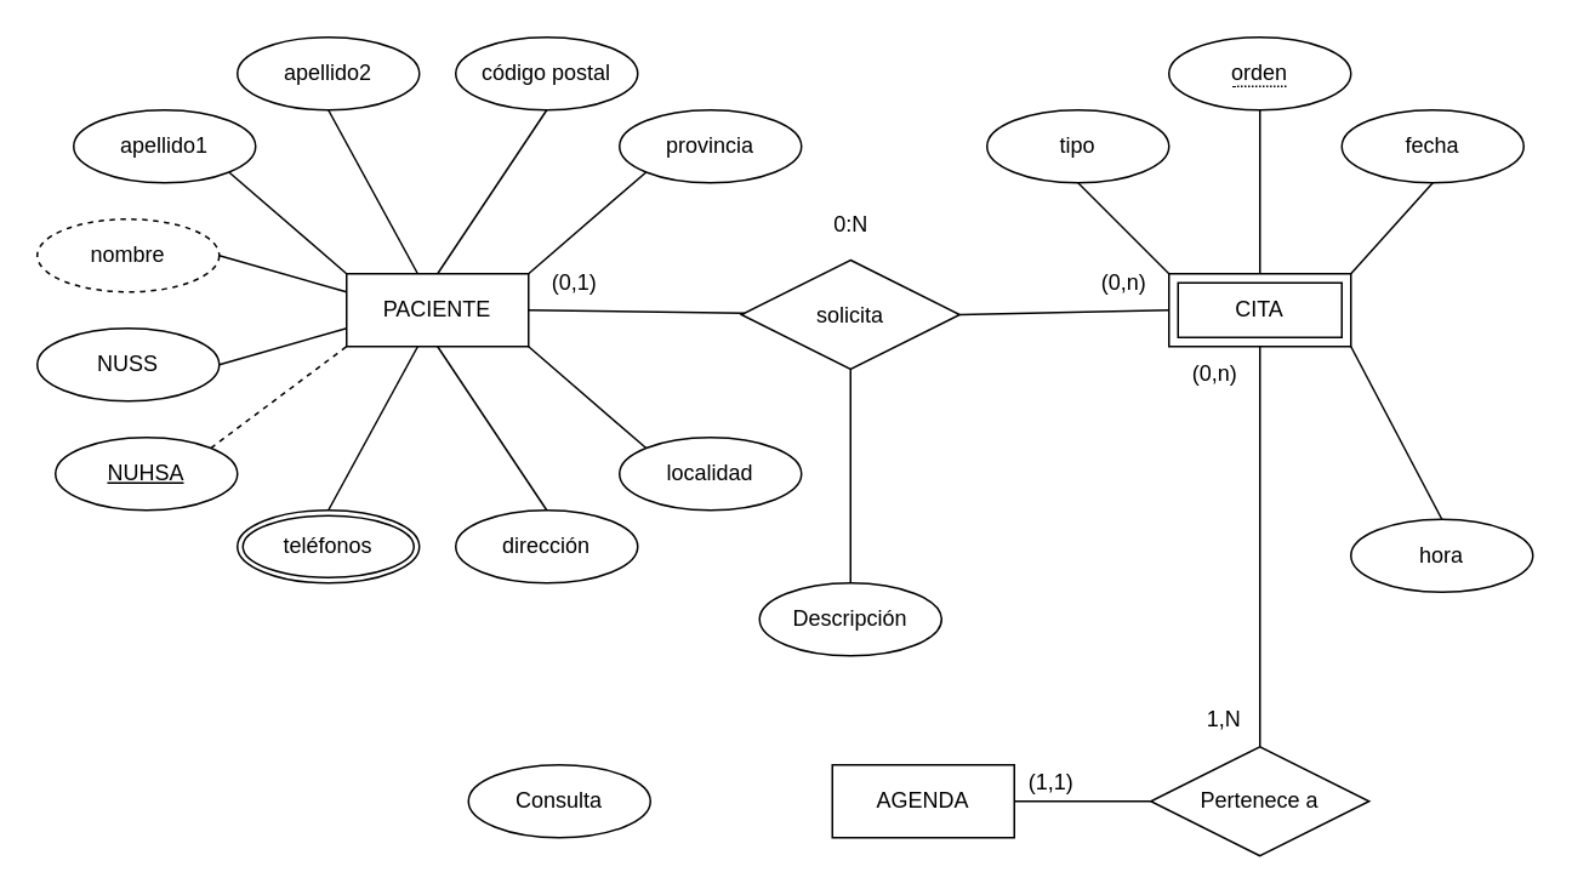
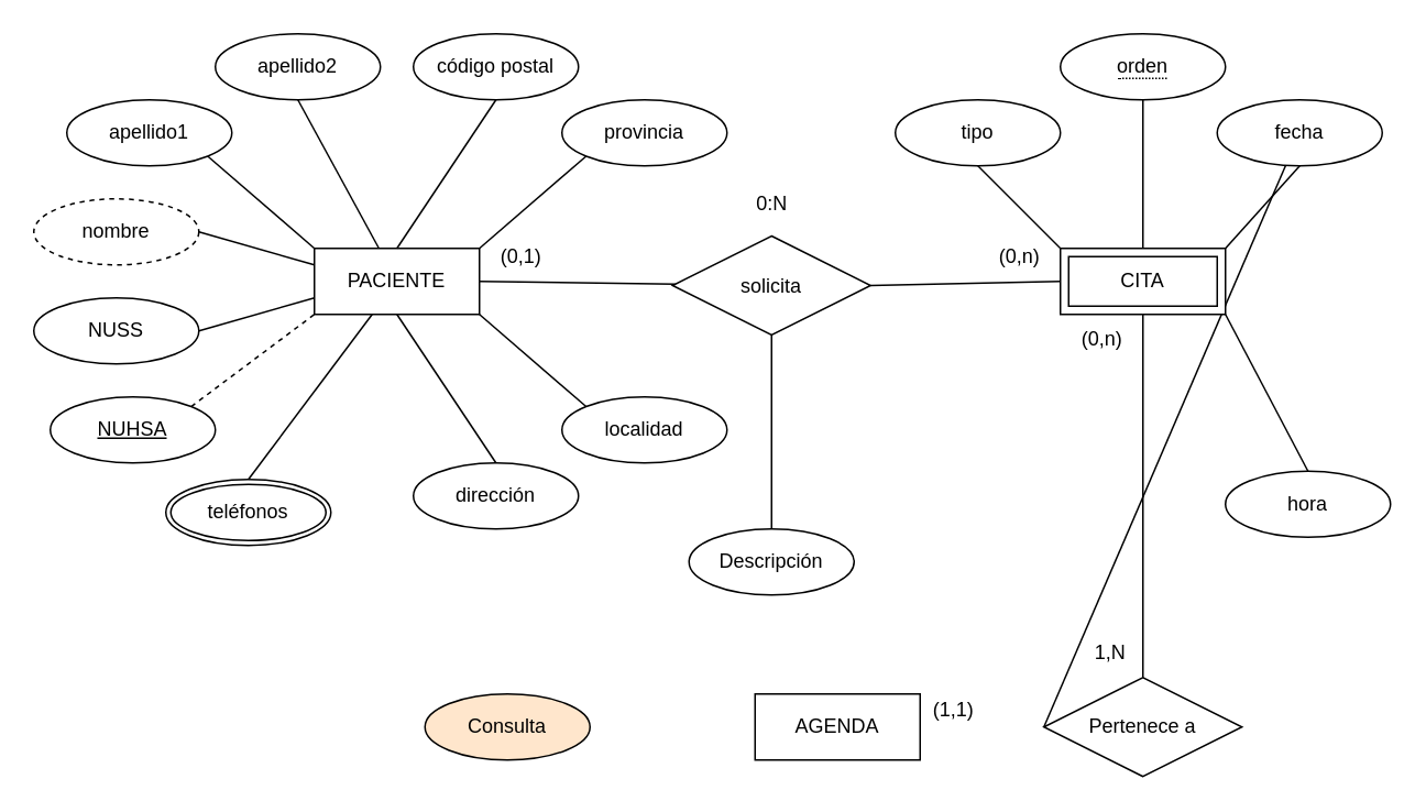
  <mxCell id="0" />
  <mxCell id="1" parent="0" />
  <mxCell id="2" value="PACIENTE" style="whiteSpace=wrap;html=1;align=center;" vertex="1" parent="1"><mxGeometry x="190" y="150" width="100" height="40" as="geometry" /></mxCell>
  <mxCell id="3" value="&lt;div&gt;solicita&lt;/div&gt;" style="shape=rhombus;perimeter=rhombusPerimeter;whiteSpace=wrap;html=1;align=center;" vertex="1" parent="1"><mxGeometry x="407" y="142.5" width="120" height="60" as="geometry" /></mxCell>
  <mxCell id="4" value="" style="endArrow=none;html=1;rounded=0;exitX=1;exitY=0.5;exitDx=0;exitDy=0;" edge="1" parent="1" source="2" target="3"><mxGeometry relative="1" as="geometry"><mxPoint x="347" y="370" as="sourcePoint" /><mxPoint x="507" y="370" as="targetPoint" /></mxGeometry></mxCell>
  <mxCell id="5" value="" style="endArrow=none;html=1;rounded=0;exitX=1;exitY=0.5;exitDx=0;exitDy=0;entryX=0;entryY=0.5;entryDx=0;entryDy=0;" edge="1" parent="1" source="3" target="36"><mxGeometry relative="1" as="geometry"><mxPoint x="347" y="370" as="sourcePoint" /><mxPoint x="667" y="170" as="targetPoint" /></mxGeometry></mxCell>
  <mxCell id="6" value="&lt;div&gt;Descripción&lt;/div&gt;" style="ellipse;whiteSpace=wrap;html=1;align=center;" vertex="1" parent="1"><mxGeometry x="417" y="320" width="100" height="40" as="geometry" /></mxCell>
  <mxCell id="7" value="" style="endArrow=none;html=1;rounded=0;entryX=0.5;entryY=1;entryDx=0;entryDy=0;" edge="1" parent="1" source="6" target="3"><mxGeometry relative="1" as="geometry"><mxPoint x="348" y="372.5" as="sourcePoint" /><mxPoint x="508" y="372.5" as="targetPoint" /></mxGeometry></mxCell>
  <mxCell id="8" value="(0,1)" style="text;html=1;align=center;verticalAlign=middle;resizable=0;points=[];autosize=1;strokeColor=none;fillColor=none;" vertex="1" parent="1"><mxGeometry x="290" y="140" width="50" height="30" as="geometry" /></mxCell>
  <mxCell id="9" value="(0,n)" style="text;html=1;align=center;verticalAlign=middle;resizable=0;points=[];autosize=1;strokeColor=none;fillColor=none;" vertex="1" parent="1"><mxGeometry x="592" y="140" width="50" height="30" as="geometry" /></mxCell>
  <mxCell id="10" value="0:N" style="text;html=1;align=center;verticalAlign=middle;resizable=0;points=[];autosize=1;strokeColor=none;fillColor=none;" vertex="1" parent="1"><mxGeometry x="447" y="107.5" width="40" height="30" as="geometry" /></mxCell>
  <mxCell id="11" value="Pertenece a" style="shape=rhombus;perimeter=rhombusPerimeter;whiteSpace=wrap;html=1;align=center;direction=west;" vertex="1" parent="1"><mxGeometry x="632" y="410" width="120" height="60" as="geometry" /></mxCell>
  <mxCell id="12" value="" style="endArrow=none;html=1;rounded=0;entryX=0.5;entryY=1;entryDx=0;entryDy=0;exitX=0.5;exitY=1;exitDx=0;exitDy=0;" edge="1" parent="1" source="36" target="11"><mxGeometry relative="1" as="geometry"><mxPoint x="742" y="170" as="sourcePoint" /><mxPoint x="752" y="280" as="targetPoint" /></mxGeometry></mxCell>
- <mxCell id="13" value="" style="endArrow=none;html=1;rounded=0;exitX=1;exitY=0.5;exitDx=0;exitDy=0;entryX=0;entryY=0.5;entryDx=0;entryDy=0;" edge="1" parent="1" source="11" target="37"><mxGeometry relative="1" as="geometry"><mxPoint x="967" y="280" as="sourcePoint" /><mxPoint x="1217" y="172" as="targetPoint" /></mxGeometry></mxCell>
+ <mxCell id="13" value="" style="endArrow=none;html=1;rounded=0;exitX=1;exitY=0.5;exitDx=0;exitDy=0;" edge="1" parent="1" source="11" target="39"><mxGeometry relative="1" as="geometry"><mxPoint x="967" y="280" as="sourcePoint" /><mxPoint x="1217" y="172" as="targetPoint" /></mxGeometry></mxCell>
  <mxCell id="14" value="&lt;div&gt;NUHSA&lt;/div&gt;" style="ellipse;whiteSpace=wrap;html=1;align=center;fontStyle=4;" vertex="1" parent="1"><mxGeometry x="30" y="240" width="100" height="40" as="geometry" /></mxCell>
  <mxCell id="15" value="&lt;div&gt;NUSS&lt;/div&gt;" style="ellipse;whiteSpace=wrap;html=1;align=center;" vertex="1" parent="1"><mxGeometry x="20" y="180" width="100" height="40" as="geometry" /></mxCell>
  <mxCell id="16" value="" style="endArrow=none;html=1;rounded=0;exitX=1;exitY=0;exitDx=0;exitDy=0;entryX=0;entryY=1;entryDx=0;entryDy=0;dashed=1;" edge="1" parent="1" source="14" target="2"><mxGeometry relative="1" as="geometry"><mxPoint x="240" y="300" as="sourcePoint" /><mxPoint x="450" y="280" as="targetPoint" /></mxGeometry></mxCell>
  <mxCell id="17" value="" style="endArrow=none;html=1;rounded=0;exitX=1;exitY=0.5;exitDx=0;exitDy=0;" edge="1" parent="1" source="15"><mxGeometry relative="1" as="geometry"><mxPoint x="290" y="380" as="sourcePoint" /><mxPoint x="190" y="180" as="targetPoint" /></mxGeometry></mxCell>
  <mxCell id="18" value="nombre" style="ellipse;whiteSpace=wrap;html=1;align=center;dashed=1;" vertex="1" parent="1"><mxGeometry x="20" y="120" width="100" height="40" as="geometry" /></mxCell>
  <mxCell id="19" value="apellido1" style="ellipse;whiteSpace=wrap;html=1;align=center;" vertex="1" parent="1"><mxGeometry x="40" y="60" width="100" height="40" as="geometry" /></mxCell>
  <mxCell id="20" value="&lt;div&gt;apellido2&lt;/div&gt;" style="ellipse;whiteSpace=wrap;html=1;align=center;" vertex="1" parent="1"><mxGeometry x="130" y="20" width="100" height="40" as="geometry" /></mxCell>
  <mxCell id="21" value="" style="endArrow=none;html=1;rounded=0;exitX=1;exitY=0.5;exitDx=0;exitDy=0;" edge="1" parent="1" source="18"><mxGeometry relative="1" as="geometry"><mxPoint x="290" y="310" as="sourcePoint" /><mxPoint x="190" y="160" as="targetPoint" /></mxGeometry></mxCell>
  <mxCell id="22" value="" style="endArrow=none;html=1;rounded=0;entryX=0;entryY=0;entryDx=0;entryDy=0;exitX=1;exitY=1;exitDx=0;exitDy=0;" edge="1" parent="1" source="19" target="2"><mxGeometry relative="1" as="geometry"><mxPoint x="120" y="94" as="sourcePoint" /><mxPoint x="450" y="310" as="targetPoint" /></mxGeometry></mxCell>
  <mxCell id="23" value="" style="endArrow=none;html=1;rounded=0;exitX=0.5;exitY=1;exitDx=0;exitDy=0;" edge="1" parent="1" source="20" target="2"><mxGeometry relative="1" as="geometry"><mxPoint x="290" y="310" as="sourcePoint" /><mxPoint x="450" y="310" as="targetPoint" /></mxGeometry></mxCell>
- <mxCell id="24" value="teléfonos" style="ellipse;shape=doubleEllipse;margin=3;whiteSpace=wrap;html=1;align=center;" vertex="1" parent="1"><mxGeometry x="130" y="280" width="100" height="40" as="geometry" /></mxCell>
+ <mxCell id="24" value="teléfonos" style="ellipse;shape=doubleEllipse;margin=3;whiteSpace=wrap;html=1;align=center;" vertex="1" parent="1"><mxGeometry x="100" y="290" width="100" height="40" as="geometry" /></mxCell>
  <mxCell id="25" value="" style="endArrow=none;html=1;rounded=0;exitX=0.5;exitY=0;exitDx=0;exitDy=0;" edge="1" parent="1" source="24" target="2"><mxGeometry relative="1" as="geometry"><mxPoint x="290" y="310" as="sourcePoint" /><mxPoint x="450" y="310" as="targetPoint" /></mxGeometry></mxCell>
  <mxCell id="26" value="dirección" style="ellipse;whiteSpace=wrap;html=1;align=center;" vertex="1" parent="1"><mxGeometry x="250" y="280" width="100" height="40" as="geometry" /></mxCell>
  <mxCell id="27" value="código postal" style="ellipse;whiteSpace=wrap;html=1;align=center;" vertex="1" parent="1"><mxGeometry x="250" y="20" width="100" height="40" as="geometry" /></mxCell>
  <mxCell id="28" value="&lt;div&gt;localidad&lt;/div&gt;" style="ellipse;whiteSpace=wrap;html=1;align=center;" vertex="1" parent="1"><mxGeometry x="340" y="240" width="100" height="40" as="geometry" /></mxCell>
  <mxCell id="29" value="provincia" style="ellipse;whiteSpace=wrap;html=1;align=center;" vertex="1" parent="1"><mxGeometry x="340" y="60" width="100" height="40" as="geometry" /></mxCell>
  <mxCell id="30" value="" style="endArrow=none;html=1;rounded=0;exitX=0.5;exitY=0;exitDx=0;exitDy=0;entryX=0.5;entryY=1;entryDx=0;entryDy=0;" edge="1" parent="1" source="2" target="27"><mxGeometry relative="1" as="geometry"><mxPoint x="320" y="310" as="sourcePoint" /><mxPoint x="480" y="310" as="targetPoint" /></mxGeometry></mxCell>
  <mxCell id="31" value="" style="endArrow=none;html=1;rounded=0;entryX=0;entryY=1;entryDx=0;entryDy=0;" edge="1" parent="1" target="29"><mxGeometry relative="1" as="geometry"><mxPoint x="290" y="150" as="sourcePoint" /><mxPoint x="480" y="310" as="targetPoint" /></mxGeometry></mxCell>
  <mxCell id="32" value="" style="endArrow=none;html=1;rounded=0;exitX=0.5;exitY=1;exitDx=0;exitDy=0;entryX=0.5;entryY=0;entryDx=0;entryDy=0;" edge="1" parent="1" source="2" target="26"><mxGeometry relative="1" as="geometry"><mxPoint x="320" y="310" as="sourcePoint" /><mxPoint x="480" y="310" as="targetPoint" /></mxGeometry></mxCell>
  <mxCell id="33" value="" style="endArrow=none;html=1;rounded=0;exitX=1;exitY=1;exitDx=0;exitDy=0;entryX=0;entryY=0;entryDx=0;entryDy=0;" edge="1" parent="1" source="2" target="28"><mxGeometry relative="1" as="geometry"><mxPoint x="320" y="310" as="sourcePoint" /><mxPoint x="480" y="310" as="targetPoint" /></mxGeometry></mxCell>
  <mxCell id="34" value="tipo" style="ellipse;whiteSpace=wrap;html=1;align=center;direction=west;" vertex="1" parent="1"><mxGeometry x="542" y="60" width="100" height="40" as="geometry" /></mxCell>
  <mxCell id="35" value="hora" style="ellipse;whiteSpace=wrap;html=1;align=center;" vertex="1" parent="1"><mxGeometry x="742" y="285" width="100" height="40" as="geometry" /></mxCell>
  <mxCell id="36" value="CITA" style="shape=ext;margin=3;double=1;whiteSpace=wrap;html=1;align=center;" vertex="1" parent="1"><mxGeometry x="642" y="150" width="100" height="40" as="geometry" /></mxCell>
  <mxCell id="37" value="&lt;div&gt;AGENDA&lt;/div&gt;" style="whiteSpace=wrap;html=1;align=center;" vertex="1" parent="1"><mxGeometry x="457" y="420" width="100" height="40" as="geometry" /></mxCell>
  <mxCell id="38" value="(0,n)" style="text;html=1;align=center;verticalAlign=middle;resizable=0;points=[];autosize=1;strokeColor=none;fillColor=none;" vertex="1" parent="1"><mxGeometry x="642" y="190" width="50" height="30" as="geometry" /></mxCell>
  <mxCell id="39" value="fecha" style="ellipse;whiteSpace=wrap;html=1;align=center;" vertex="1" parent="1"><mxGeometry x="737" y="60" width="100" height="40" as="geometry" /></mxCell>
  <mxCell id="40" value="" style="endArrow=none;html=1;rounded=0;exitX=0;exitY=0;exitDx=0;exitDy=0;entryX=0.5;entryY=0;entryDx=0;entryDy=0;" edge="1" parent="1" source="36" target="34"><mxGeometry relative="1" as="geometry"><mxPoint x="707" y="310" as="sourcePoint" /><mxPoint x="867" y="310" as="targetPoint" /></mxGeometry></mxCell>
  <mxCell id="41" value="" style="endArrow=none;html=1;rounded=0;exitX=1;exitY=1;exitDx=0;exitDy=0;entryX=0.5;entryY=0;entryDx=0;entryDy=0;" edge="1" parent="1" source="36" target="35"><mxGeometry relative="1" as="geometry"><mxPoint x="707" y="310" as="sourcePoint" /><mxPoint x="867" y="310" as="targetPoint" /></mxGeometry></mxCell>
  <mxCell id="42" value="" style="endArrow=none;html=1;rounded=0;exitX=0.5;exitY=1;exitDx=0;exitDy=0;entryX=1;entryY=0;entryDx=0;entryDy=0;" edge="1" parent="1" source="39" target="36"><mxGeometry relative="1" as="geometry"><mxPoint x="707" y="310" as="sourcePoint" /><mxPoint x="867" y="310" as="targetPoint" /></mxGeometry></mxCell>
  <mxCell id="43" value="1,N" style="text;html=1;align=center;verticalAlign=middle;resizable=0;points=[];autosize=1;strokeColor=none;fillColor=none;" vertex="1" parent="1"><mxGeometry x="652" y="380" width="40" height="30" as="geometry" /></mxCell>
  <mxCell id="44" value="" style="endArrow=none;html=1;rounded=0;exitX=0.5;exitY=1;exitDx=0;exitDy=0;entryX=0.5;entryY=0;entryDx=0;entryDy=0;" edge="1" parent="1" source="45" target="36"><mxGeometry relative="1" as="geometry"><mxPoint x="667" y="60" as="sourcePoint" /><mxPoint x="1007" y="210" as="targetPoint" /></mxGeometry></mxCell>
  <mxCell id="45" value="&lt;span style=&quot;border-bottom: 1px dotted&quot;&gt;orden&lt;/span&gt;" style="ellipse;whiteSpace=wrap;html=1;align=center;" vertex="1" parent="1"><mxGeometry x="642" y="20" width="100" height="40" as="geometry" /></mxCell>
- <mxCell id="46" value="Consulta" style="ellipse;whiteSpace=wrap;html=1;align=center;direction=east;" vertex="1" parent="1"><mxGeometry x="257" y="420" width="100" height="40" as="geometry" /></mxCell>
+ <mxCell id="46" value="Consulta" style="ellipse;whiteSpace=wrap;html=1;align=center;direction=east;fillColor=#ffe6cc;" vertex="1" parent="1"><mxGeometry x="257" y="420" width="100" height="40" as="geometry" /></mxCell>
  <mxCell id="47" value="(1,1)" style="text;html=1;align=center;verticalAlign=middle;resizable=0;points=[];autosize=1;strokeColor=none;fillColor=none;" vertex="1" parent="1"><mxGeometry x="552" y="415" width="50" height="30" as="geometry" /></mxCell>
